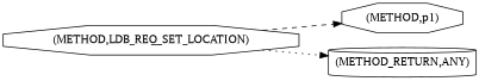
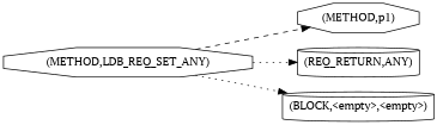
  digraph {
    fontname="PT Serif"
    rankdir=LR
    node [fontname="PT Serif" shape=octagon]
    edge [fontname="PT Serif" style=dotted]
-   n1 [label="(METHOD,LDB_REQ_SET_LOCATION)"]
+   n1 [label="(METHOD,LDB_REQ_SET_ANY)"]
    n2 [label="(METHOD,p1)"]
-   n3 [label="(METHOD_RETURN,ANY)" shape=cylinder]
+   n3 [label="(REQ_RETURN,ANY)" shape=cylinder]
+   n4 [label="(BLOCK,<empty>,<empty>)" shape=cylinder]
    n1 -> n2 [style=dashed]
    n1 -> n3
+   n1 -> n4
  }
